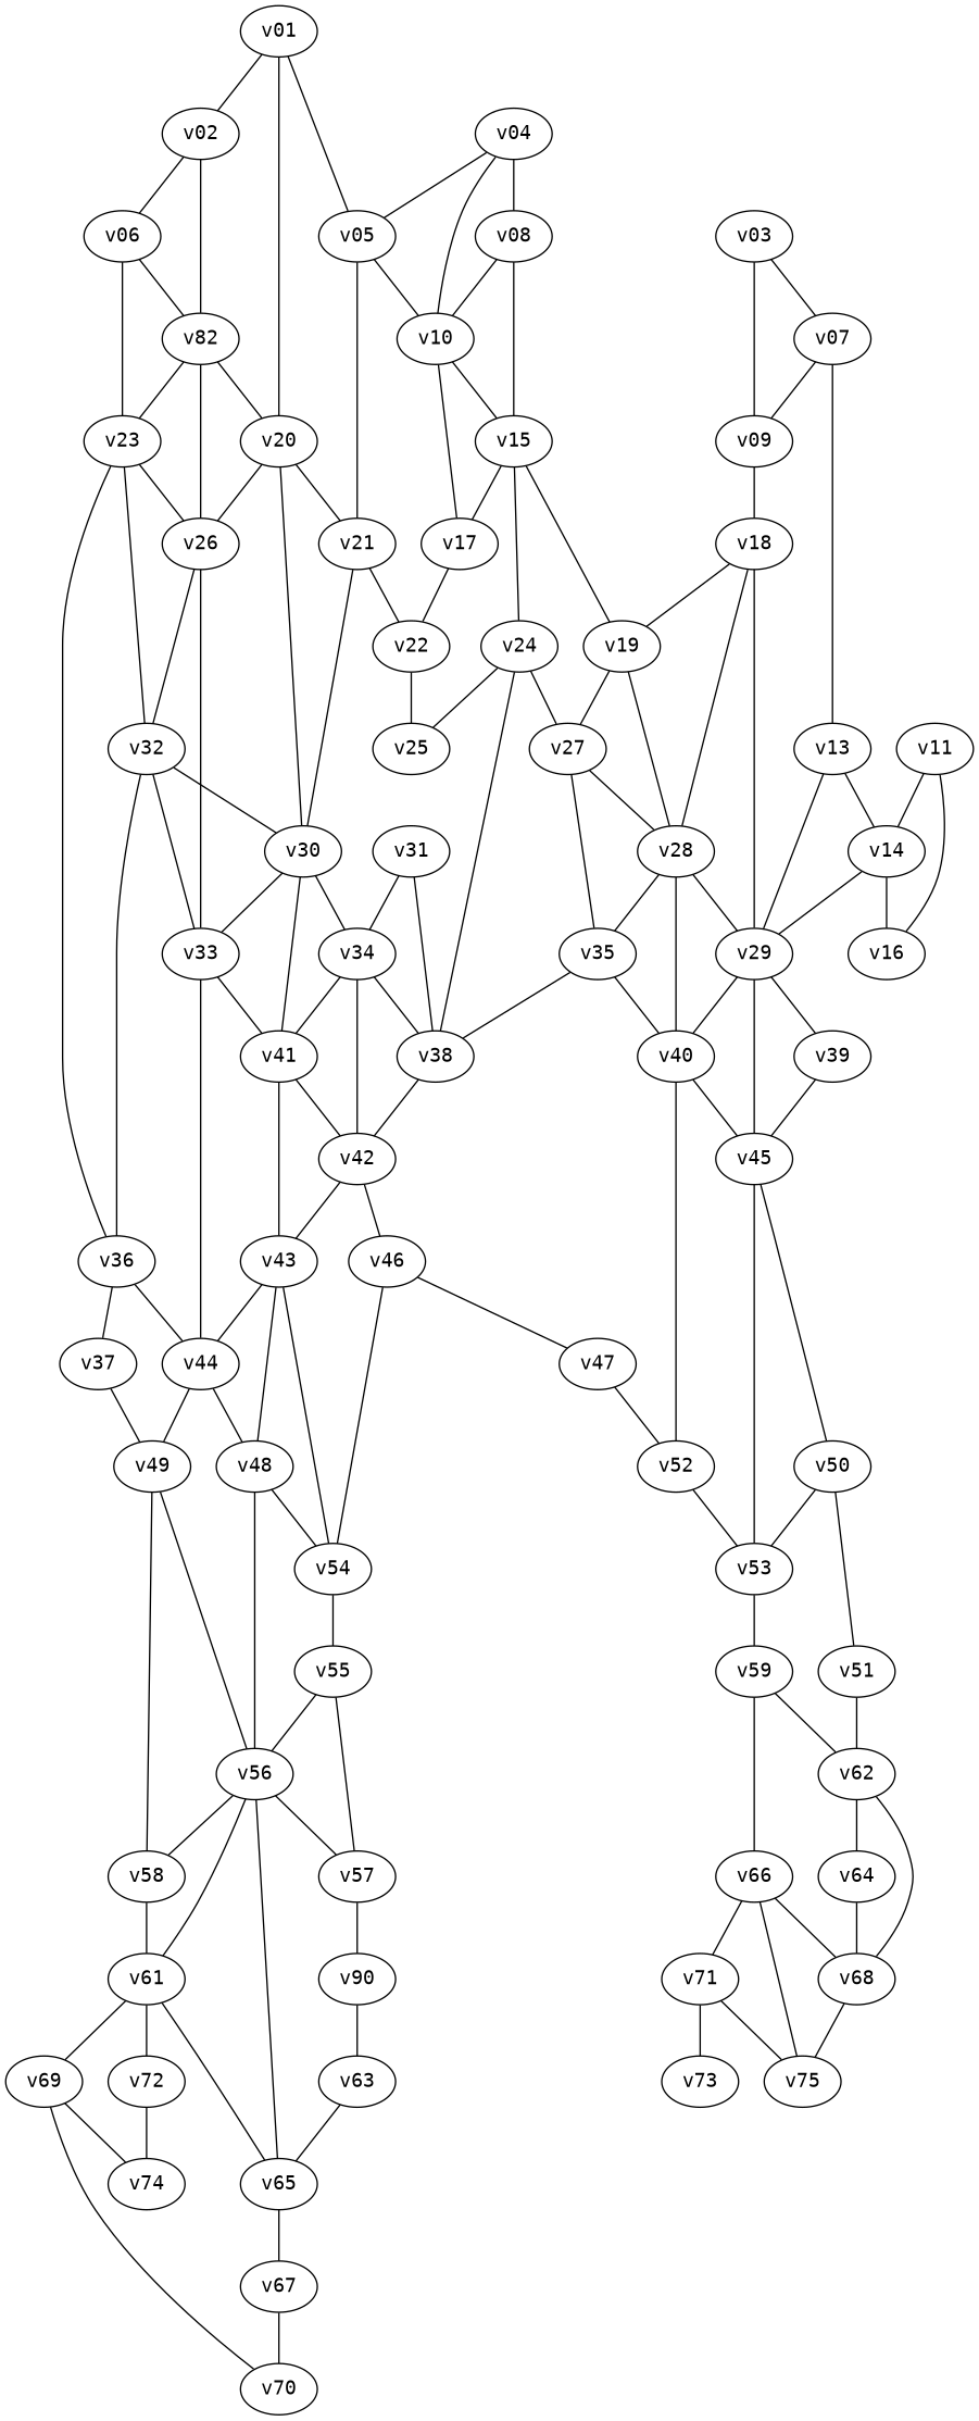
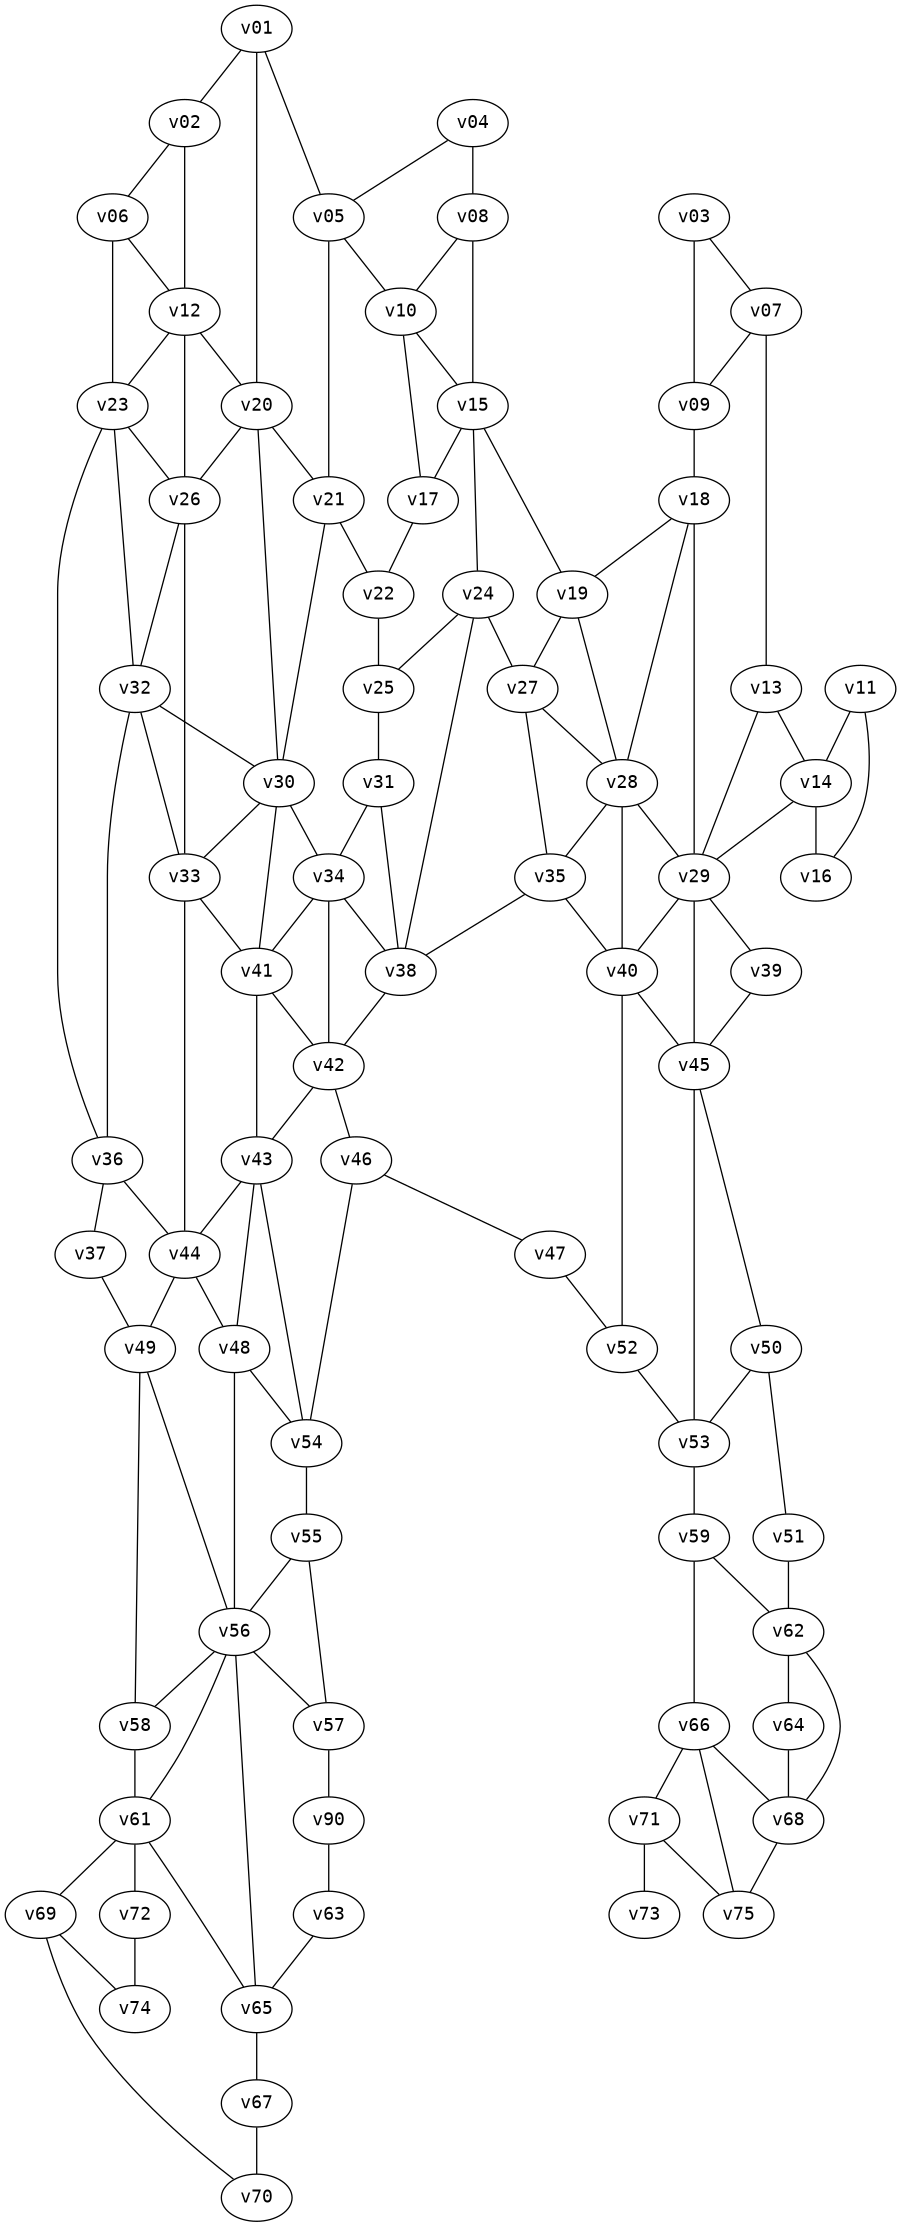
  graph {
    fontname="DejaVu Sans Mono"
    node [fontname="DejaVu Sans Mono"]
    edge [fontname="DejaVu Sans Mono" weight=115]
    v01
    v02
    v05
    v20
    v06
-   v12 [label=v82]
+   v12
    v10
    v21
    v26
    v30
    v23
    v03
    v07
    v09
    v13
    v04
    v08
    v15
    v17
    v22
    v32
    v36
    v18
    v14
    v29
    v19
    v24
    v28
    v11
    v16
    v33
    v40
    v39
    v45
    v27
    v25
    v38
    v35
    v34
    v41
    v31
    v44
    v37
    v42
    v52
    v50
    v53
    v43
    v49
    v48
    v46
    v56
    v58
    v54
    v47
    v55
    v51
    v59
    v57
    v61
    v65
    v62
    v64
    v68
    v66
    n66 [label=v90]
    v69
    v72
    v67
    v63
    v71
    v75
    v70
    v74
    v73
    v01 -- v02 [weight=42]
    v01 -- v05 [weight=184]
    v01 -- v20 [weight=156]
    v02 -- v06 [weight=108]
    v02 -- v12 [weight=109]
    v05 -- v10 [weight=80]
    v05 -- v21 [weight=143]
    v20 -- v21 [weight=61]
    v20 -- v26 [weight=86]
    v20 -- v30 [weight=105]
    v06 -- v12 [weight=89]
    v06 -- v23 [weight=132]
    v12 -- v20 [weight=104]
    v12 -- v26 [weight=96]
    v12 -- v23 [weight=102]
    v10 -- v15 [weight=119]
    v10 -- v17 [weight=36]
    v21 -- v30 [weight=91]
    v21 -- v22 [weight=110]
    v26 -- v32 [weight=56]
    v26 -- v33 [weight=110]
    v30 -- v33 [weight=52]
    v30 -- v34 [weight=125]
    v30 -- v41
    v23 -- v26 [weight=102]
    v23 -- v32 [weight=105]
    v23 -- v36 [weight=106]
    v03 -- v07 [weight=46]
    v03 -- v09 [weight=116]
    v07 -- v09 [weight=79]
    v07 -- v13 [weight=89]
    v09 -- v18 [weight=57]
    v13 -- v14 [weight=33]
    v13 -- v29
    v04 -- v05 [weight=39]
-   v04 -- v10 [weight=85]
    v04 -- v08 [weight=140]
    v08 -- v10 [weight=113]
    v08 -- v15 [weight=48]
    v15 -- v17 [weight=121]
    v15 -- v19 [weight=28]
    v15 -- v24 [weight=96]
    v17 -- v22 [weight=35]
    v22 -- v25 [weight=55]
    v32 -- v30 [weight=120]
    v32 -- v36 [weight=66]
    v32 -- v33 [weight=101]
    v36 -- v44 [weight=181]
    v36 -- v37 [weight=55]
    v18 -- v29 [weight=179]
    v18 -- v19 [weight=74]
    v18 -- v28 [weight=89]
    v14 -- v29
    v14 -- v16 [weight=34]
    v29 -- v40 [weight=142]
    v29 -- v39 [weight=137]
    v29 -- v45 [weight=179]
    v19 -- v28 [weight=91]
    v19 -- v27 [weight=66]
    v24 -- v27 [weight=68]
    v24 -- v25 [weight=38]
    v24 -- v38 [weight=109]
    v28 -- v29 [weight=180]
    v28 -- v40 [weight=130]
    v28 -- v35 [weight=94]
    v11 -- v14 [weight=35]
    v11 -- v16 [weight=25]
    v33 -- v41 [weight=113]
    v33 -- v44 [weight=127]
    v40 -- v45 [weight=145]
    v40 -- v52 [weight=175]
    v39 -- v45 [weight=120]
    v45 -- v50 [weight=80]
    v45 -- v53 [weight=135]
    v27 -- v28 [weight=66]
    v27 -- v35 [weight=80]
+   v25 -- v31 [weight=52]
    v38 -- v42 [weight=105]
    v35 -- v40 [weight=149]
    v35 -- v38 [weight=54]
    v34 -- v38 [weight=97]
    v34 -- v41 [weight=81]
    v34 -- v42 [weight=85]
    v41 -- v42 [weight=70]
    v41 -- v43 [weight=33]
    v31 -- v38 [weight=94]
    v31 -- v34 [weight=39]
    v44 -- v49 [weight=206]
    v44 -- v48 [weight=73]
    v37 -- v49 [weight=176]
    v42 -- v43 [weight=63]
    v42 -- v46 [weight=92]
    v52 -- v53 [weight=45]
    v50 -- v53 [weight=126]
    v50 -- v51 [weight=43]
    v53 -- v59 [weight=55]
    v43 -- v44 [weight=118]
    v43 -- v48 [weight=134]
    v43 -- v54 [weight=151]
    v49 -- v56 [weight=163]
    v49 -- v58 [weight=72]
    v48 -- v56 [weight=98]
    v48 -- v54 [weight=73]
    v46 -- v54 [weight=165]
    v46 -- v47 [weight=27]
    v56 -- v58 [weight=146]
    v56 -- v57 [weight=116]
    v56 -- v61 [weight=101]
    v56 -- v65 [weight=173]
    v58 -- v61 [weight=119]
    v54 -- v55 [weight=19]
    v47 -- v52 [weight=200]
    v55 -- v56
    v55 -- v57 [weight=14]
    v51 -- v62 [weight=136]
    v59 -- v62 [weight=137]
    v59 -- v66 [weight=149]
    v57 -- n66 [weight=79]
    v61 -- v65 [weight=155]
    v61 -- v69 [weight=168]
    v61 -- v72 [weight=205]
    v65 -- v67 [weight=58]
    v62 -- v64 [weight=68]
    v62 -- v68 [weight=147]
    v64 -- v68 [weight=135]
    v68 -- v75 [weight=107]
    v66 -- v68 [weight=67]
    v66 -- v71 [weight=124]
    v66 -- v75 [weight=124]
    n66 -- v63 [weight=42]
    v69 -- v70 [weight=28]
    v69 -- v74 [weight=83]
    v72 -- v74 [weight=181]
    v67 -- v70 [weight=31]
    v63 -- v65 [weight=55]
    v71 -- v75 [weight=126]
    v71 -- v73 [weight=202]
  }
